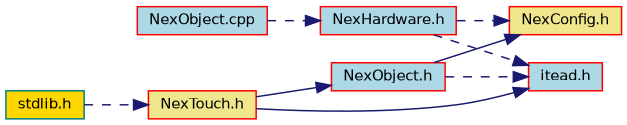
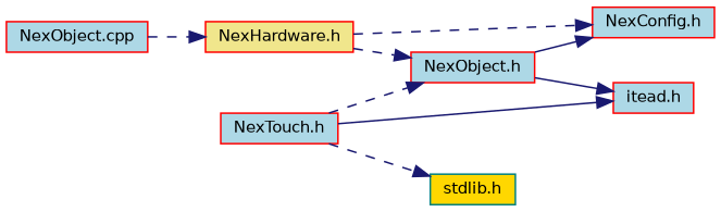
  digraph {
    rankdir=LR
    node [color=red fillcolor=lightblue fontname=Helvetica fontsize=10 shape=record style=filled]
    edge [color=midnightblue fontname=Helvetica fontsize=10 labelfontname=Helvetica labelfontsize=10 style=dashed]
    n1 [fontcolor=black height=0.2 label="NexObject.cpp" width=0.4]
-   n2 [height=0.2 label="NexHardware.h" width=0.4]
-   n3 [fillcolor=khaki height=0.2 label="NexConfig.h" width=0.4]
+   n2 [fillcolor=khaki height=0.2 label="NexHardware.h" width=0.4]
+   n3 [height=0.2 label="NexConfig.h" width=0.4]
    n4 [height=0.2 label="itead.h" width=0.4]
-   n5 [fillcolor=khaki height=0.2 label="NexTouch.h" width=0.4]
+   n5 [height=0.2 label="NexTouch.h" width=0.4]
    n6 [color=teal fillcolor=gold height=0.2 label="stdlib.h" width=0.4]
    n7 [height=0.2 label="NexObject.h" width=0.4]
    n1 -> n2
    n2 -> n3
-   n2 -> n4
+   n2 -> n7
    n5 -> n4 [style=solid]
-   n6 -> n5
-   n5 -> n7 [style=solid]
+   n5 -> n6
+   n5 -> n7
    n7 -> n3 [style=solid]
-   n7 -> n4
+   n7 -> n4 [style=solid]
  }
